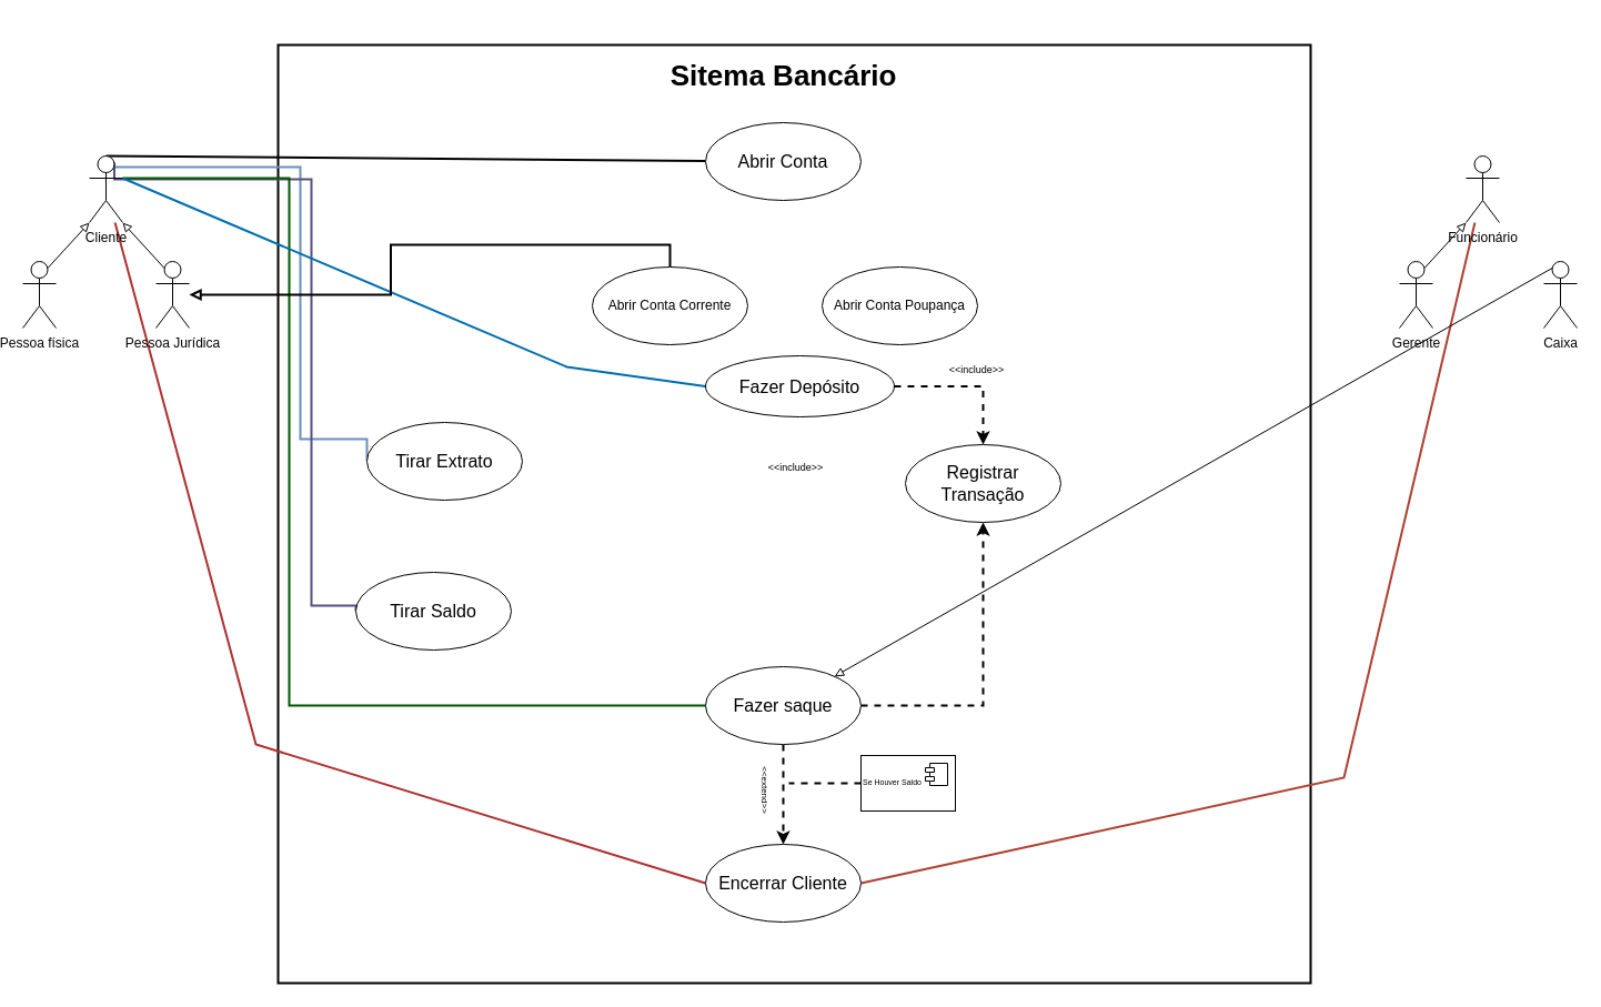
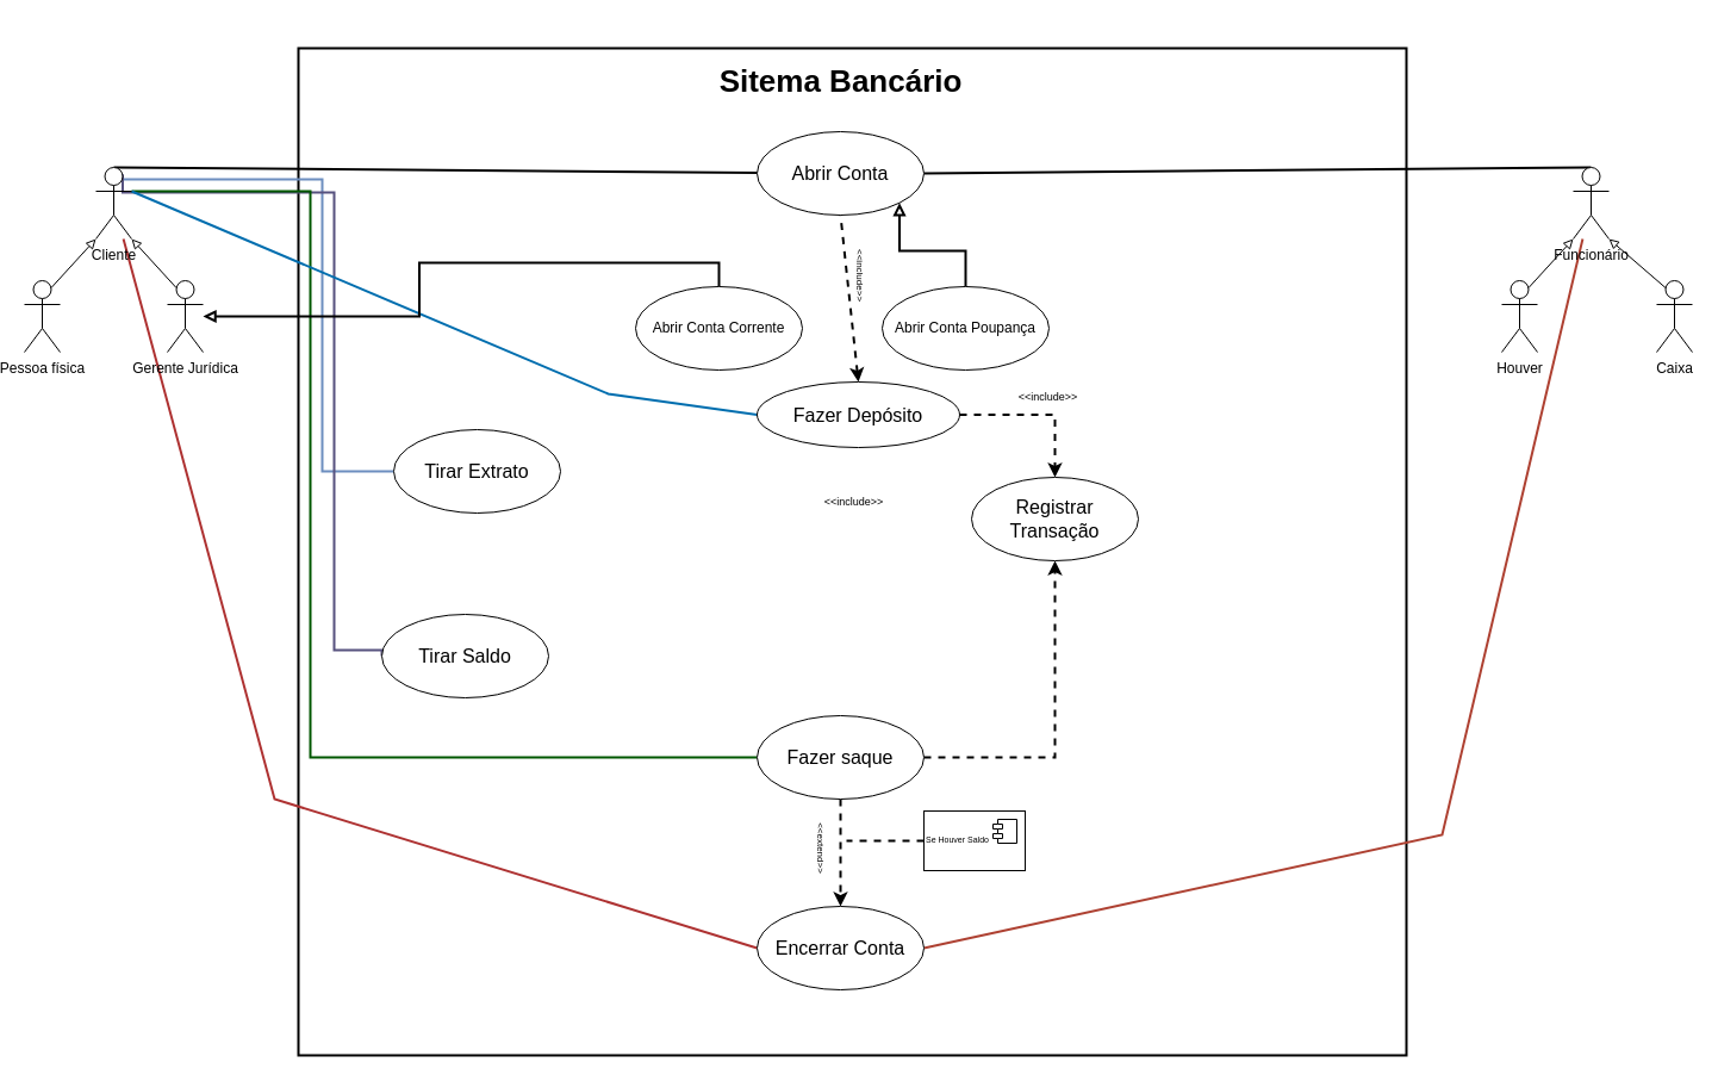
  <mxCell id="0" />
  <mxCell id="1" parent="0" />
  <mxCell id="2" value="" style="rounded=0;whiteSpace=wrap;html=1;fillColor=none;strokeWidth=2;" vertex="1" parent="1"><mxGeometry x="250" y="40" width="930" height="845" as="geometry" /></mxCell>
  <mxCell id="3" style="rounded=0;orthogonalLoop=1;jettySize=auto;html=1;exitX=0.5;exitY=0;exitDx=0;exitDy=0;exitPerimeter=0;endArrow=none;endFill=0;strokeWidth=2;" edge="1" parent="1" source="9" target="22"><mxGeometry relative="1" as="geometry" /></mxCell>
  <mxCell id="4" style="edgeStyle=orthogonalEdgeStyle;rounded=0;orthogonalLoop=1;jettySize=auto;html=1;exitX=0.75;exitY=0.1;exitDx=0;exitDy=0;exitPerimeter=0;entryX=0;entryY=0.5;entryDx=0;entryDy=0;fillColor=#dae8fc;strokeColor=#6c8ebf;endArrow=none;endFill=0;strokeWidth=2;" edge="1" parent="1" source="9" target="23"><mxGeometry relative="1" as="geometry"><Array as="points"><mxPoint x="103" y="150" /><mxPoint x="270" y="150" /><mxPoint x="270" y="395" /></Array></mxGeometry></mxCell>
  <mxCell id="5" style="edgeStyle=orthogonalEdgeStyle;rounded=0;orthogonalLoop=1;jettySize=auto;html=1;exitX=0.75;exitY=0.1;exitDx=0;exitDy=0;exitPerimeter=0;entryX=0;entryY=0.5;entryDx=0;entryDy=0;fillColor=#d0cee2;strokeColor=#56517e;endArrow=none;endFill=0;strokeWidth=2;" edge="1" parent="1" source="9" target="24"><mxGeometry relative="1" as="geometry"><Array as="points"><mxPoint x="103" y="161" /><mxPoint x="280" y="161" /><mxPoint x="280" y="545" /><mxPoint x="320" y="545" /></Array></mxGeometry></mxCell>
  <mxCell id="6" style="edgeStyle=orthogonalEdgeStyle;rounded=0;orthogonalLoop=1;jettySize=auto;html=1;exitX=1;exitY=0.333;exitDx=0;exitDy=0;exitPerimeter=0;entryX=0;entryY=0.5;entryDx=0;entryDy=0;strokeWidth=2;fillColor=#008a00;strokeColor=#005700;endArrow=none;endFill=0;" edge="1" parent="1" source="9" target="35"><mxGeometry relative="1" as="geometry"><Array as="points"><mxPoint x="260" y="160" /><mxPoint x="260" y="635" /></Array></mxGeometry></mxCell>
  <mxCell id="7" style="rounded=0;orthogonalLoop=1;jettySize=auto;html=1;exitX=1;exitY=0.333;exitDx=0;exitDy=0;exitPerimeter=0;entryX=0;entryY=0.5;entryDx=0;entryDy=0;strokeWidth=2;fillColor=#1ba1e2;strokeColor=#006EAF;endArrow=none;endFill=0;" edge="1" parent="1" source="9" target="31"><mxGeometry relative="1" as="geometry"><Array as="points"><mxPoint x="510" y="330" /></Array></mxGeometry></mxCell>
  <mxCell id="8" style="rounded=0;orthogonalLoop=1;jettySize=auto;html=1;entryX=0;entryY=0.5;entryDx=0;entryDy=0;fillColor=#fad9d5;strokeColor=#AE3232;strokeWidth=2;endArrow=none;endFill=0;" edge="1" parent="1" source="9" target="36"><mxGeometry relative="1" as="geometry"><Array as="points"><mxPoint x="230" y="670" /></Array></mxGeometry></mxCell>
  <mxCell id="9" value="Cliente" style="shape=umlActor;verticalLabelPosition=bottom;verticalAlign=top;html=1;outlineConnect=0;" vertex="1" parent="1"><mxGeometry x="80" y="140" width="30" height="60" as="geometry" /></mxCell>
  <mxCell id="10" value="Pessoa física" style="shape=umlActor;verticalLabelPosition=bottom;verticalAlign=top;html=1;outlineConnect=0;" vertex="1" parent="1"><mxGeometry x="20" y="235" width="30" height="60" as="geometry" /></mxCell>
- <mxCell id="11" value="Pessoa Jurídica&lt;br&gt;" style="shape=umlActor;verticalLabelPosition=bottom;verticalAlign=top;html=1;outlineConnect=0;" vertex="1" parent="1"><mxGeometry x="140" y="235" width="30" height="60" as="geometry" /></mxCell>
+ <mxCell id="11" value="Gerente Jurídica&lt;br&gt;" style="shape=umlActor;verticalLabelPosition=bottom;verticalAlign=top;html=1;outlineConnect=0;" vertex="1" parent="1"><mxGeometry x="140" y="235" width="30" height="60" as="geometry" /></mxCell>
+ <mxCell id="12" style="rounded=0;orthogonalLoop=1;jettySize=auto;html=1;exitX=0.5;exitY=0;exitDx=0;exitDy=0;exitPerimeter=0;entryX=1;entryY=0.5;entryDx=0;entryDy=0;endArrow=none;endFill=0;strokeWidth=2;" edge="1" parent="1" source="14" target="22"><mxGeometry relative="1" as="geometry" /></mxCell>
  <mxCell id="13" style="rounded=0;orthogonalLoop=1;jettySize=auto;html=1;entryX=1;entryY=0.5;entryDx=0;entryDy=0;fillColor=#fad9d5;strokeColor=#ae4132;strokeWidth=2;endArrow=none;endFill=0;" edge="1" parent="1" source="14" target="36"><mxGeometry relative="1" as="geometry"><Array as="points"><mxPoint x="1210" y="700" /></Array></mxGeometry></mxCell>
  <mxCell id="14" value="Funcionário" style="shape=umlActor;verticalLabelPosition=bottom;verticalAlign=top;html=1;outlineConnect=0;" vertex="1" parent="1"><mxGeometry x="1320" y="140" width="30" height="60" as="geometry" /></mxCell>
  <mxCell id="15" style="rounded=0;orthogonalLoop=1;jettySize=auto;html=1;exitX=0.25;exitY=0.1;exitDx=0;exitDy=0;exitPerimeter=0;entryX=1;entryY=1;entryDx=0;entryDy=0;entryPerimeter=0;endArrow=block;endFill=0;" edge="1" parent="1" source="11" target="9"><mxGeometry relative="1" as="geometry" /></mxCell>
  <mxCell id="16" style="rounded=0;orthogonalLoop=1;jettySize=auto;html=1;exitX=0.75;exitY=0.1;exitDx=0;exitDy=0;exitPerimeter=0;entryX=0;entryY=1;entryDx=0;entryDy=0;entryPerimeter=0;endArrow=block;endFill=0;" edge="1" parent="1" source="10" target="9"><mxGeometry relative="1" as="geometry" /></mxCell>
- <mxCell id="17" value="Gerente&lt;br&gt;" style="shape=umlActor;verticalLabelPosition=bottom;verticalAlign=top;html=1;outlineConnect=0;" vertex="1" parent="1"><mxGeometry x="1260" y="235" width="30" height="60" as="geometry" /></mxCell>
+ <mxCell id="17" value="Houver&lt;br&gt;" style="shape=umlActor;verticalLabelPosition=bottom;verticalAlign=top;html=1;outlineConnect=0;" vertex="1" parent="1"><mxGeometry x="1260" y="235" width="30" height="60" as="geometry" /></mxCell>
  <mxCell id="18" value="Caixa" style="shape=umlActor;verticalLabelPosition=bottom;verticalAlign=top;html=1;outlineConnect=0;" vertex="1" parent="1"><mxGeometry x="1390" y="235" width="30" height="60" as="geometry" /></mxCell>
  <mxCell id="19" style="rounded=0;orthogonalLoop=1;jettySize=auto;html=1;exitX=0.75;exitY=0.1;exitDx=0;exitDy=0;exitPerimeter=0;entryX=0;entryY=1;entryDx=0;entryDy=0;entryPerimeter=0;endArrow=block;endFill=0;" edge="1" parent="1" source="17" target="14"><mxGeometry relative="1" as="geometry" /></mxCell>
- <mxCell id="20" style="rounded=0;orthogonalLoop=1;jettySize=auto;html=1;exitX=0.25;exitY=0.1;exitDx=0;exitDy=0;exitPerimeter=0;endArrow=block;endFill=0;" edge="1" parent="1" source="18" target="35"><mxGeometry relative="1" as="geometry" /></mxCell>
+ <mxCell id="20" style="rounded=0;orthogonalLoop=1;jettySize=auto;html=1;exitX=0.25;exitY=0.1;exitDx=0;exitDy=0;exitPerimeter=0;entryX=1;entryY=1;entryDx=0;entryDy=0;entryPerimeter=0;endArrow=block;endFill=0;" edge="1" parent="1" source="18" target="14"><mxGeometry relative="1" as="geometry" /></mxCell>
  <mxCell id="21" value="Sitema Bancário" style="text;align=center;fontStyle=1;verticalAlign=middle;spacingLeft=3;spacingRight=3;strokeColor=none;rotatable=0;points=[[0,0.5],[1,0.5]];portConstraint=eastwest;html=1;fontSize=26;" vertex="1" parent="1"><mxGeometry x="595" y="20" width="220" height="96" as="geometry" /></mxCell>
  <mxCell id="22" value="&lt;font style=&quot;font-size: 16px;&quot;&gt;Abrir Conta&lt;/font&gt;" style="ellipse;whiteSpace=wrap;html=1;" vertex="1" parent="1"><mxGeometry x="635" y="110" width="140" height="70" as="geometry" /></mxCell>
- <mxCell id="23" value="&lt;span style=&quot;font-size: 16px;&quot;&gt;Tirar Extrato&lt;/span&gt;" style="ellipse;whiteSpace=wrap;html=1;" vertex="1" parent="1"><mxGeometry x="330" y="380" width="140" height="70" as="geometry" /></mxCell>
+ <mxCell id="23" value="&lt;span style=&quot;font-size: 16px;&quot;&gt;Tirar Extrato&lt;/span&gt;" style="ellipse;whiteSpace=wrap;html=1;" vertex="1" parent="1"><mxGeometry x="330" y="360" width="140" height="70" as="geometry" /></mxCell>
  <mxCell id="24" value="&lt;span style=&quot;font-size: 16px;&quot;&gt;Tirar Saldo&lt;br&gt;&lt;/span&gt;" style="ellipse;whiteSpace=wrap;html=1;fillColor=default;" vertex="1" parent="1"><mxGeometry x="320" y="515" width="140" height="70" as="geometry" /></mxCell>
  <mxCell id="25" style="edgeStyle=orthogonalEdgeStyle;rounded=0;orthogonalLoop=1;jettySize=auto;html=1;exitX=0.5;exitY=0;exitDx=0;exitDy=0;strokeWidth=2;endArrow=block;endFill=0;" edge="1" parent="1" source="26" target="11"><mxGeometry relative="1" as="geometry" /></mxCell>
  <mxCell id="26" value="Abrir Conta Corrente" style="ellipse;whiteSpace=wrap;html=1;" vertex="1" parent="1"><mxGeometry x="533" y="240" width="140" height="70" as="geometry" /></mxCell>
+ <mxCell id="27" style="edgeStyle=orthogonalEdgeStyle;rounded=0;orthogonalLoop=1;jettySize=auto;html=1;exitX=0.5;exitY=0;exitDx=0;exitDy=0;entryX=1;entryY=1;entryDx=0;entryDy=0;strokeWidth=2;endArrow=block;endFill=0;" edge="1" parent="1" source="28" target="22"><mxGeometry relative="1" as="geometry" /></mxCell>
  <mxCell id="28" value="Abrir Conta Poupança" style="ellipse;whiteSpace=wrap;html=1;" vertex="1" parent="1"><mxGeometry x="740" y="240" width="140" height="70" as="geometry" /></mxCell>
  <mxCell id="29" style="edgeStyle=orthogonalEdgeStyle;rounded=0;orthogonalLoop=1;jettySize=auto;html=1;exitX=1;exitY=0.5;exitDx=0;exitDy=0;entryX=0.5;entryY=0;entryDx=0;entryDy=0;dashed=1;strokeWidth=2;" edge="1" parent="1" source="31" target="39"><mxGeometry relative="1" as="geometry" /></mxCell>
  <mxCell id="30" value="&amp;lt;&amp;lt;include&amp;gt;&amp;gt;" style="edgeLabel;html=1;align=center;verticalAlign=middle;resizable=0;points=[];fontSize=9;" vertex="1" connectable="0" parent="29"><mxGeometry x="0.108" y="2" relative="1" as="geometry"><mxPoint y="-13" as="offset" /></mxGeometry></mxCell>
  <mxCell id="31" value="&lt;span style=&quot;font-size: 16px;&quot;&gt;Fazer Depósito&lt;br&gt;&lt;/span&gt;" style="ellipse;whiteSpace=wrap;html=1;fillColor=default;" vertex="1" parent="1"><mxGeometry x="635" y="320" width="170" height="55" as="geometry" /></mxCell>
  <mxCell id="32" style="edgeStyle=orthogonalEdgeStyle;rounded=0;orthogonalLoop=1;jettySize=auto;html=1;exitX=1;exitY=0.5;exitDx=0;exitDy=0;entryX=0.5;entryY=1;entryDx=0;entryDy=0;strokeWidth=2;dashed=1;" edge="1" parent="1" source="35" target="39"><mxGeometry relative="1" as="geometry"><Array as="points"><mxPoint x="885" y="635" /></Array></mxGeometry></mxCell>
  <mxCell id="33" style="rounded=0;orthogonalLoop=1;jettySize=auto;html=1;exitX=0.5;exitY=1;exitDx=0;exitDy=0;dashed=1;strokeWidth=2;" edge="1" parent="1" source="35" target="36"><mxGeometry relative="1" as="geometry" /></mxCell>
  <mxCell id="34" value="&amp;lt;&amp;lt;extend&amp;gt;&amp;gt;" style="edgeLabel;html=1;align=center;verticalAlign=middle;resizable=0;points=[];fontSize=8;rotation=90;" vertex="1" connectable="0" parent="33"><mxGeometry x="-0.029" y="-3" relative="1" as="geometry"><mxPoint x="-12" y="-4" as="offset" /></mxGeometry></mxCell>
  <mxCell id="35" value="&lt;span style=&quot;font-size: 16px;&quot;&gt;Fazer saque&lt;br&gt;&lt;/span&gt;" style="ellipse;whiteSpace=wrap;html=1;fillColor=default;" vertex="1" parent="1"><mxGeometry x="635" y="600" width="140" height="70" as="geometry" /></mxCell>
- <mxCell id="36" value="&lt;span style=&quot;font-size: 16px;&quot;&gt;Encerrar Cliente&lt;br&gt;&lt;/span&gt;" style="ellipse;whiteSpace=wrap;html=1;fillColor=default;" vertex="1" parent="1"><mxGeometry x="635" y="760" width="140" height="70" as="geometry" /></mxCell>
+ <mxCell id="36" value="&lt;span style=&quot;font-size: 16px;&quot;&gt;Encerrar Conta&lt;br&gt;&lt;/span&gt;" style="ellipse;whiteSpace=wrap;html=1;fillColor=default;" vertex="1" parent="1"><mxGeometry x="635" y="760" width="140" height="70" as="geometry" /></mxCell>
+ <mxCell id="37" style="rounded=0;orthogonalLoop=1;jettySize=auto;html=1;exitX=0.5;exitY=0;exitDx=0;exitDy=0;entryX=0.5;entryY=1;entryDx=0;entryDy=0;dashed=1;endArrow=none;endFill=0;strokeWidth=2;startArrow=classic;startFill=1;fontSize=8;" edge="1" parent="1" source="31" target="22"><mxGeometry relative="1" as="geometry"><mxPoint x="703.52" y="320" as="sourcePoint" /><mxPoint x="706.48" y="178.22" as="targetPoint" /></mxGeometry></mxCell>
+ <mxCell id="38" value="&amp;lt;&amp;lt;include&amp;gt;&amp;gt;" style="edgeLabel;html=1;align=center;verticalAlign=middle;resizable=0;points=[];rotation=90;fontSize=8;" vertex="1" connectable="0" parent="37"><mxGeometry x="-0.015" y="-2" relative="1" as="geometry"><mxPoint x="8" y="-21" as="offset" /></mxGeometry></mxCell>
  <mxCell id="39" value="&lt;span style=&quot;font-size: 16px;&quot;&gt;Registrar Transação&lt;br&gt;&lt;/span&gt;" style="ellipse;whiteSpace=wrap;html=1;fillColor=default;" vertex="1" parent="1"><mxGeometry x="815" y="400" width="140" height="70" as="geometry" /></mxCell>
  <mxCell id="40" value="&amp;lt;&amp;lt;include&amp;gt;&amp;gt;" style="edgeLabel;html=1;align=center;verticalAlign=middle;resizable=0;points=[];fontSize=9;" vertex="1" connectable="0" parent="1"><mxGeometry x="715.001" y="420" as="geometry" /></mxCell>
  <mxCell id="41" style="edgeStyle=orthogonalEdgeStyle;rounded=0;orthogonalLoop=1;jettySize=auto;html=1;exitX=0;exitY=0.5;exitDx=0;exitDy=0;endArrow=none;endFill=0;dashed=1;strokeWidth=2;" edge="1" parent="1" source="42"><mxGeometry relative="1" as="geometry"><mxPoint x="710" y="705" as="targetPoint" /></mxGeometry></mxCell>
  <mxCell id="42" value="Se Houver Saldo" style="html=1;dropTarget=0;whiteSpace=wrap;fontSize=7;align=left;" vertex="1" parent="1"><mxGeometry x="775" y="680" width="85" height="50" as="geometry" /></mxCell>
  <mxCell id="43" value="" style="shape=module;jettyWidth=8;jettyHeight=4;" vertex="1" parent="42"><mxGeometry x="1" width="20" height="20" relative="1" as="geometry"><mxPoint x="-27" y="7" as="offset" /></mxGeometry></mxCell>
